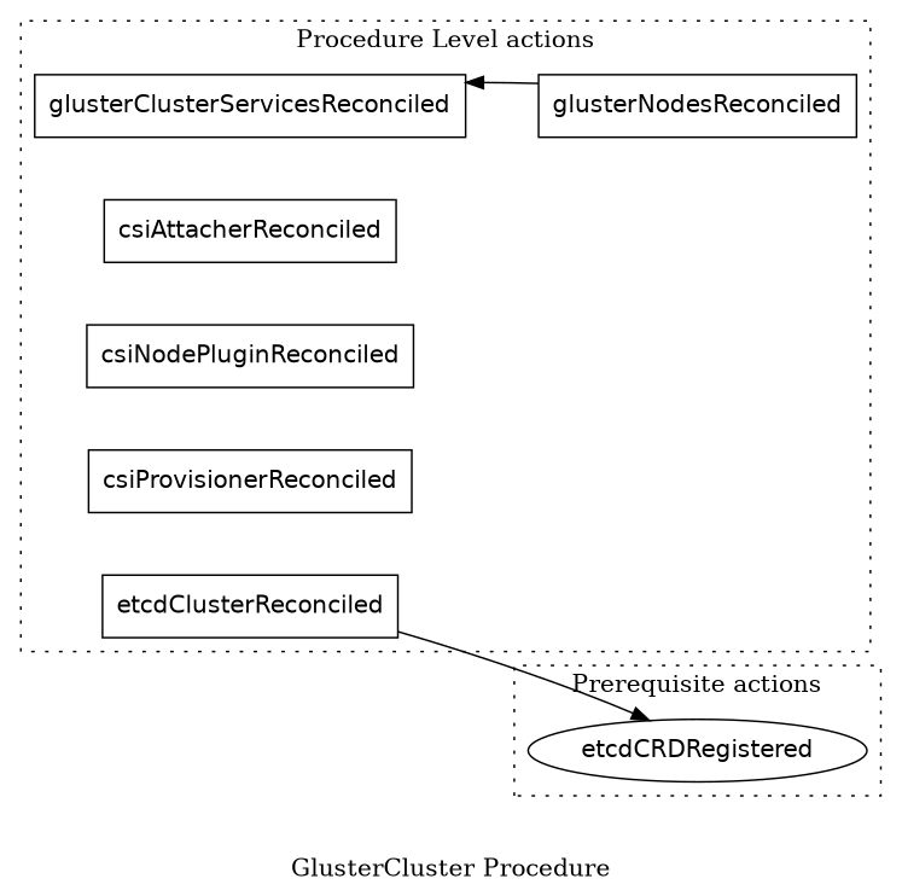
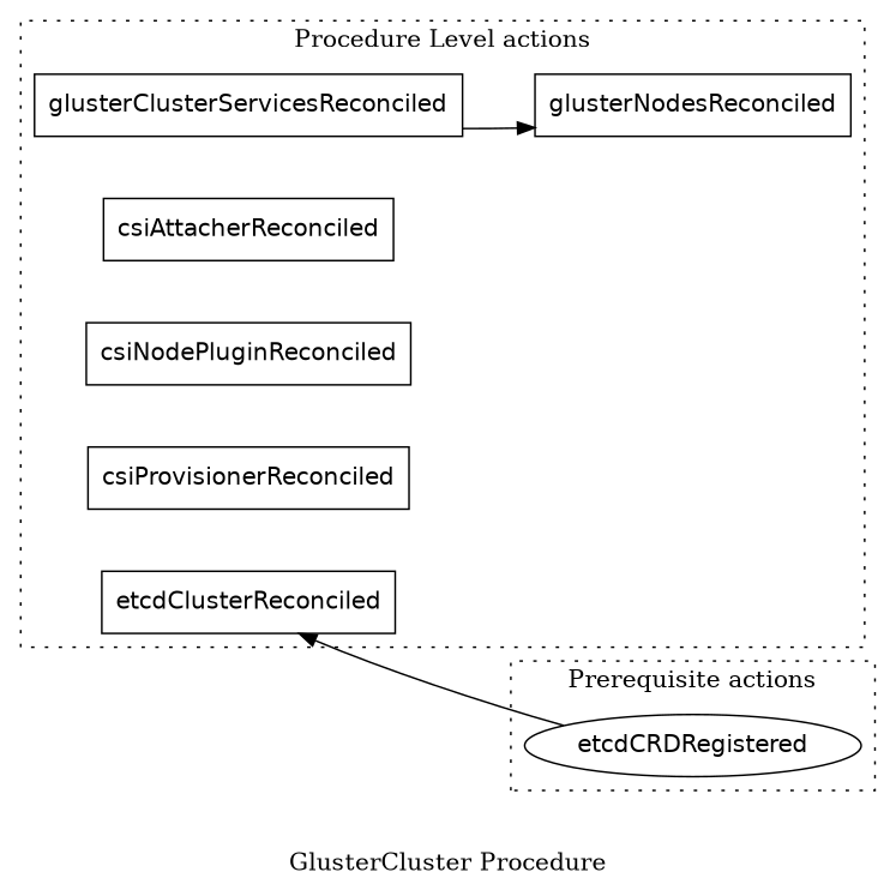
  digraph {
    fontame=helvetica
    label="GlusterCluster Procedure"
    nodesep=0.5
    rankdir=LR
    style=dotted
    node [fontname=helvetica shape=rect]
    edge [dir=forward fontname=helvetica]
    etcdClusterReconciled
    csiAttacherReconciled
    csiNodePluginReconciled
    csiProvisionerReconciled
    glusterClusterServicesReconciled
    glusterNodesReconciled
    etcdCRDRegistered [shape=oval]
    subgraph cluster_1 {
      label="Procedure Level actions"
      rank=same
      etcdClusterReconciled
      csiAttacherReconciled
      csiNodePluginReconciled
      csiProvisionerReconciled
      glusterClusterServicesReconciled
      glusterNodesReconciled
    }
    subgraph cluster_2 {
      label="Prerequisite actions"
      etcdCRDRegistered
    }
-   etcdClusterReconciled -> etcdCRDRegistered
-   glusterNodesReconciled -> glusterClusterServicesReconciled
+   etcdCRDRegistered -> etcdClusterReconciled
+   glusterClusterServicesReconciled -> glusterNodesReconciled
  }
